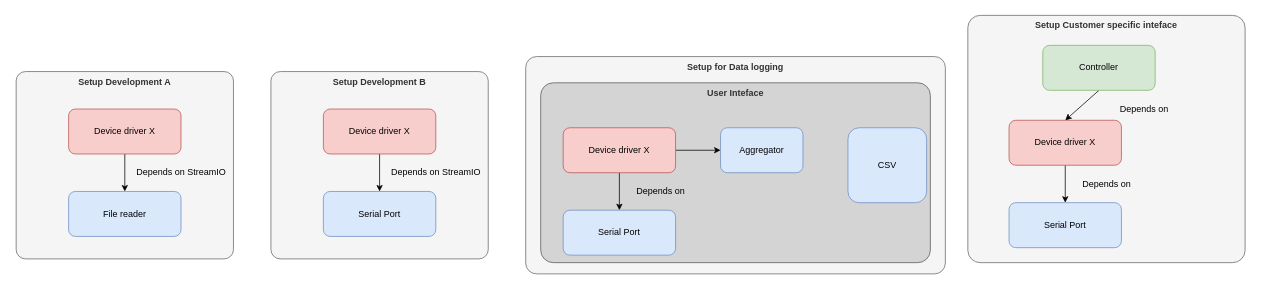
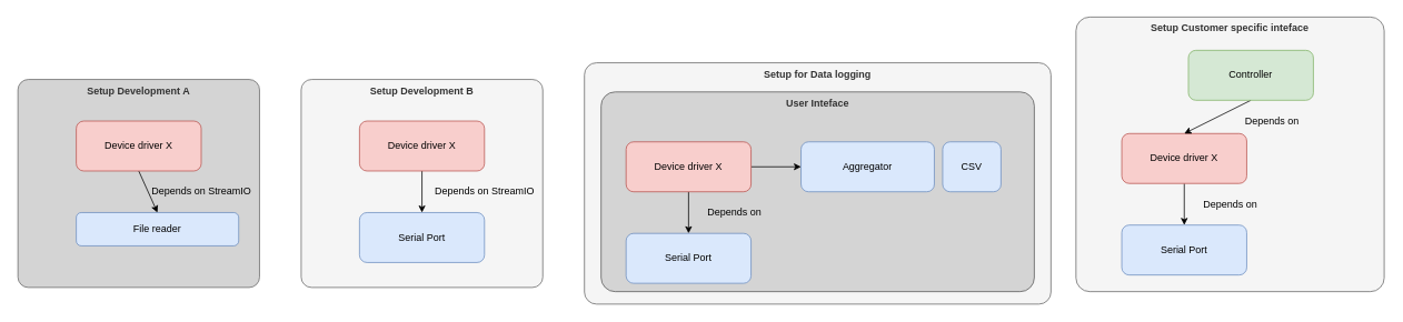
  <mxCell id="0" />
  <mxCell id="1" parent="0" />
  <mxCell id="2" value="&lt;b&gt;Setup for Data logging&lt;/b&gt;" style="rounded=1;whiteSpace=wrap;html=1;fillColor=#f5f5f5;strokeColor=#666666;arcSize=5;fontColor=#333333;verticalAlign=top;" vertex="1" parent="1"><mxGeometry x="700" y="75" width="560" height="290" as="geometry" /></mxCell>
  <mxCell id="3" value="&lt;b&gt;User Inteface&lt;/b&gt;" style="rounded=1;whiteSpace=wrap;html=1;fillColor=#D4D4D4;fontColor=#333333;strokeColor=#575757;horizontal=1;verticalAlign=top;arcSize=7;" vertex="1" parent="1"><mxGeometry x="720" y="110" width="520" height="240" as="geometry" /></mxCell>
  <mxCell id="4" style="edgeStyle=none;html=1;exitX=0.5;exitY=1;exitDx=0;exitDy=0;entryX=0.5;entryY=0;entryDx=0;entryDy=0;" edge="1" parent="1" source="6" target="7"><mxGeometry relative="1" as="geometry" /></mxCell>
  <mxCell id="5" style="edgeStyle=none;html=1;exitX=1;exitY=0.5;exitDx=0;exitDy=0;" edge="1" parent="1" source="6" target="8"><mxGeometry relative="1" as="geometry" /></mxCell>
  <mxCell id="6" value="Device driver X" style="rounded=1;whiteSpace=wrap;html=1;fillColor=#f8cecc;strokeColor=#b85450;" vertex="1" parent="1"><mxGeometry x="750" y="170" width="150" height="60" as="geometry" /></mxCell>
  <mxCell id="7" value="Serial Port" style="rounded=1;whiteSpace=wrap;html=1;fillColor=#dae8fc;strokeColor=#6c8ebf;" vertex="1" parent="1"><mxGeometry x="750" y="280" width="150" height="60" as="geometry" /></mxCell>
- <mxCell id="8" value="Aggregator" style="rounded=1;whiteSpace=wrap;html=1;fillColor=#dae8fc;strokeColor=#6c8ebf;" vertex="1" parent="1"><mxGeometry x="960" y="170" width="110" height="60" as="geometry" /></mxCell>
+ <mxCell id="8" value="Aggregator" style="rounded=1;whiteSpace=wrap;html=1;fillColor=#dae8fc;strokeColor=#6c8ebf;" vertex="1" parent="1"><mxGeometry x="960" y="170" width="160" height="60" as="geometry" /></mxCell>
  <mxCell id="9" value="Depends on" style="text;html=1;align=center;verticalAlign=middle;resizable=0;points=[];autosize=1;strokeColor=none;fillColor=none;" vertex="1" parent="1"><mxGeometry x="835" y="240" width="90" height="30" as="geometry" /></mxCell>
  <mxCell id="10" value="&lt;b&gt;Setup Development B&lt;/b&gt;" style="rounded=1;whiteSpace=wrap;html=1;fillColor=#f5f5f5;strokeColor=#666666;arcSize=5;fontColor=#333333;verticalAlign=top;" vertex="1" parent="1"><mxGeometry x="360" y="95" width="290" height="250" as="geometry" /></mxCell>
  <mxCell id="11" style="edgeStyle=none;html=1;exitX=0.5;exitY=1;exitDx=0;exitDy=0;entryX=0.5;entryY=0;entryDx=0;entryDy=0;" edge="1" source="12" target="13" parent="1"><mxGeometry relative="1" as="geometry" /></mxCell>
  <mxCell id="12" value="Device driver X" style="rounded=1;whiteSpace=wrap;html=1;fillColor=#f8cecc;strokeColor=#b85450;" vertex="1" parent="1"><mxGeometry x="430" y="145" width="150" height="60" as="geometry" /></mxCell>
  <mxCell id="13" value="Serial Port" style="rounded=1;whiteSpace=wrap;html=1;fillColor=#dae8fc;strokeColor=#6c8ebf;" vertex="1" parent="1"><mxGeometry x="430" y="255" width="150" height="60" as="geometry" /></mxCell>
  <mxCell id="14" value="Depends on StreamIO" style="text;html=1;align=center;verticalAlign=middle;resizable=0;points=[];autosize=1;strokeColor=none;fillColor=none;" vertex="1" parent="1"><mxGeometry x="510" y="215" width="140" height="30" as="geometry" /></mxCell>
- <mxCell id="15" value="&lt;b&gt;Setup Development A&lt;/b&gt;" style="rounded=1;whiteSpace=wrap;html=1;fillColor=#f5f5f5;strokeColor=#666666;arcSize=5;fontColor=#333333;verticalAlign=top;" vertex="1" parent="1"><mxGeometry x="20" y="95" width="290" height="250" as="geometry" /></mxCell>
+ <mxCell id="15" value="&lt;b&gt;Setup Development A&lt;/b&gt;" style="rounded=1;whiteSpace=wrap;html=1;fillColor=#d4d4d4;strokeColor=#666666;arcSize=5;fontColor=#333333;verticalAlign=top;" vertex="1" parent="1"><mxGeometry x="20" y="95" width="290" height="250" as="geometry" /></mxCell>
  <mxCell id="16" style="edgeStyle=none;html=1;exitX=0.5;exitY=1;exitDx=0;exitDy=0;entryX=0.5;entryY=0;entryDx=0;entryDy=0;" edge="1" parent="1" source="17" target="18"><mxGeometry relative="1" as="geometry" /></mxCell>
  <mxCell id="17" value="Device driver X" style="rounded=1;whiteSpace=wrap;html=1;fillColor=#f8cecc;strokeColor=#b85450;" vertex="1" parent="1"><mxGeometry x="90" y="145" width="150" height="60" as="geometry" /></mxCell>
- <mxCell id="18" value="File reader" style="rounded=1;whiteSpace=wrap;html=1;fillColor=#dae8fc;strokeColor=#6c8ebf;" vertex="1" parent="1"><mxGeometry x="90" y="255" width="150" height="60" as="geometry" /></mxCell>
+ <mxCell id="18" value="File reader" style="rounded=1;whiteSpace=wrap;html=1;fillColor=#dae8fc;strokeColor=#6c8ebf;" vertex="1" parent="1"><mxGeometry x="90" y="255" width="195" height="40" as="geometry" /></mxCell>
  <mxCell id="19" value="Depends on StreamIO" style="text;html=1;align=center;verticalAlign=middle;resizable=0;points=[];autosize=1;strokeColor=none;fillColor=none;" vertex="1" parent="1"><mxGeometry x="170" y="215" width="140" height="30" as="geometry" /></mxCell>
- <mxCell id="20" value="CSV" style="rounded=1;whiteSpace=wrap;html=1;fillColor=#dae8fc;strokeColor=#6c8ebf;" vertex="1" parent="1"><mxGeometry x="1130" y="170" width="105" height="100" as="geometry" /></mxCell>
+ <mxCell id="20" value="CSV" style="rounded=1;whiteSpace=wrap;html=1;fillColor=#dae8fc;strokeColor=#6c8ebf;" vertex="1" parent="1"><mxGeometry x="1130" y="170" width="70" height="60" as="geometry" /></mxCell>
  <mxCell id="21" value="&lt;b&gt;Setup Customer specific inteface&lt;/b&gt;" style="rounded=1;whiteSpace=wrap;html=1;fillColor=#f5f5f5;strokeColor=#666666;arcSize=5;fontColor=#333333;verticalAlign=top;" vertex="1" parent="1"><mxGeometry x="1290" y="20" width="370" height="330" as="geometry" /></mxCell>
  <mxCell id="22" style="edgeStyle=none;html=1;exitX=0.5;exitY=1;exitDx=0;exitDy=0;entryX=0.5;entryY=0;entryDx=0;entryDy=0;" edge="1" parent="1" source="23" target="24"><mxGeometry relative="1" as="geometry" /></mxCell>
  <mxCell id="23" value="Device driver X" style="rounded=1;whiteSpace=wrap;html=1;fillColor=#f8cecc;strokeColor=#b85450;" vertex="1" parent="1"><mxGeometry x="1345" y="160" width="150" height="60" as="geometry" /></mxCell>
  <mxCell id="24" value="Serial Port" style="rounded=1;whiteSpace=wrap;html=1;fillColor=#dae8fc;strokeColor=#6c8ebf;" vertex="1" parent="1"><mxGeometry x="1345" y="270" width="150" height="60" as="geometry" /></mxCell>
  <mxCell id="25" value="Depends on" style="text;html=1;align=center;verticalAlign=middle;resizable=0;points=[];autosize=1;strokeColor=none;fillColor=none;" vertex="1" parent="1"><mxGeometry x="1430" y="230" width="90" height="30" as="geometry" /></mxCell>
  <mxCell id="26" style="edgeStyle=none;html=1;exitX=0.5;exitY=1;exitDx=0;exitDy=0;entryX=0.5;entryY=0;entryDx=0;entryDy=0;" edge="1" parent="1" source="27" target="23"><mxGeometry relative="1" as="geometry" /></mxCell>
- <mxCell id="27" value="Controller" style="rounded=1;whiteSpace=wrap;html=1;fillColor=#d5e8d4;strokeColor=#82b366;" vertex="1" parent="1"><mxGeometry x="1390" y="60" width="150" height="60" as="geometry" /></mxCell>
+ <mxCell id="27" value="Controller" style="rounded=1;whiteSpace=wrap;html=1;fillColor=#d5e8d4;strokeColor=#82b366;" vertex="1" parent="1"><mxGeometry x="1425" y="60" width="150" height="60" as="geometry" /></mxCell>
  <mxCell id="28" value="Depends on" style="text;html=1;align=center;verticalAlign=middle;resizable=0;points=[];autosize=1;strokeColor=none;fillColor=none;" vertex="1" parent="1"><mxGeometry x="1480" y="130" width="90" height="30" as="geometry" /></mxCell>
